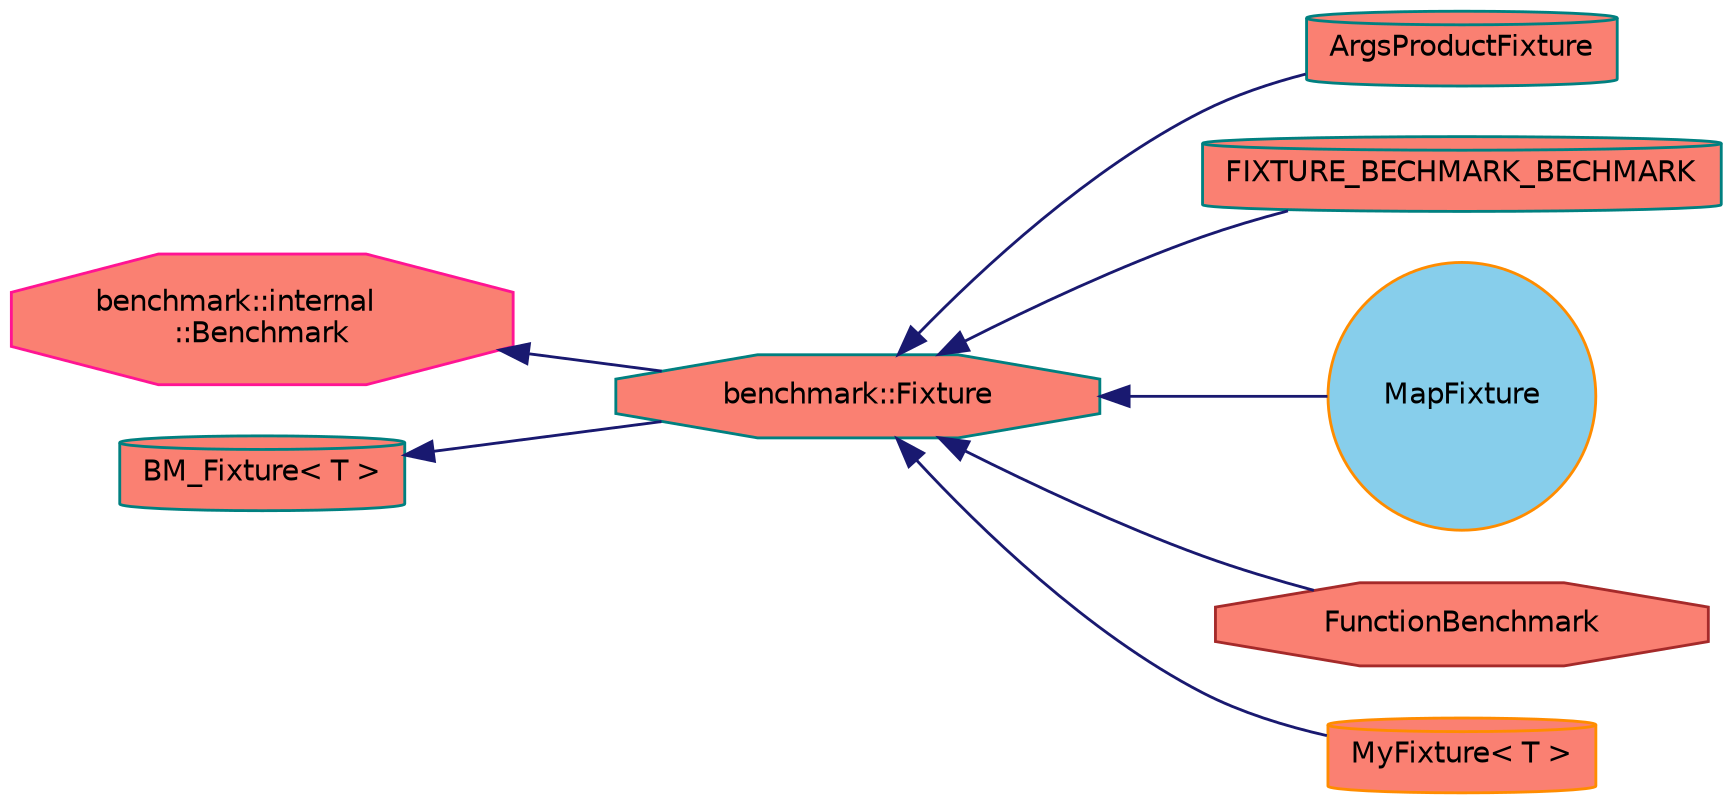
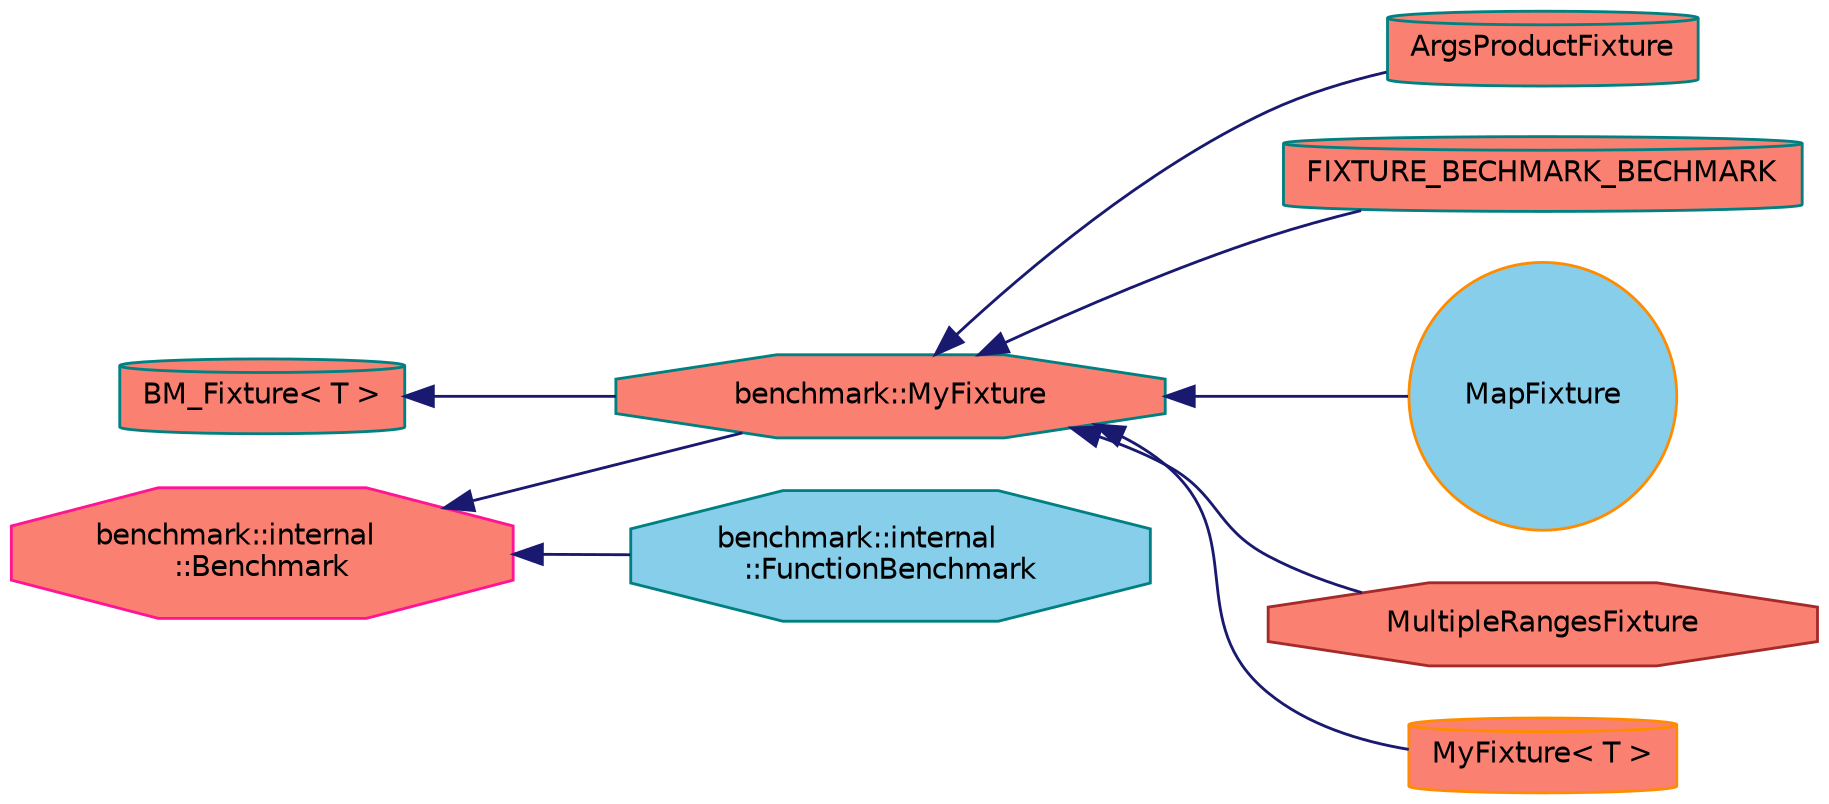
  digraph {
    rankdir=LR
    node [color=teal fillcolor=salmon fontname=Helvetica fontsize=10 shape=octagon style=filled]
    edge [color=midnightblue dir=back fontname=Helvetica fontsize=10 labelfontname=Helvetica labelfontsize=10 style=solid]
    n1 [color=deeppink height=0.2 label="benchmark::internal\l::Benchmark" width=0.4]
-   n2 [height=0.2 label="benchmark::Fixture" width=0.4]
+   n2 [height=0.2 label="benchmark::MyFixture" width=0.4]
+   n3 [fillcolor=skyblue height=0.2 label="benchmark::internal\l::FunctionBenchmark" width=0.4]
    n4 [height=0.2 label=ArgsProductFixture shape=cylinder width=0.4]
    n5 [height=0.2 label=FIXTURE_BECHMARK_BECHMARK shape=cylinder width=0.4]
    n6 [color=darkorange fillcolor=skyblue height=0.2 label=MapFixture shape=circle width=0.4]
-   n7 [color=brown height=0.2 label=FunctionBenchmark width=0.4]
+   n7 [color=brown height=0.2 label=MultipleRangesFixture width=0.4]
    n8 [color=darkorange height=0.2 label="MyFixture\< T \>" shape=cylinder width=0.4]
    n9 [height=0.2 label="BM_Fixture\< T \>" shape=cylinder width=0.4]
    n1 -> n2
+   n1 -> n3
    n2 -> n4
    n2 -> n5
    n2 -> n6
    n2 -> n7
    n2 -> n8
    n9 -> n2
  }
